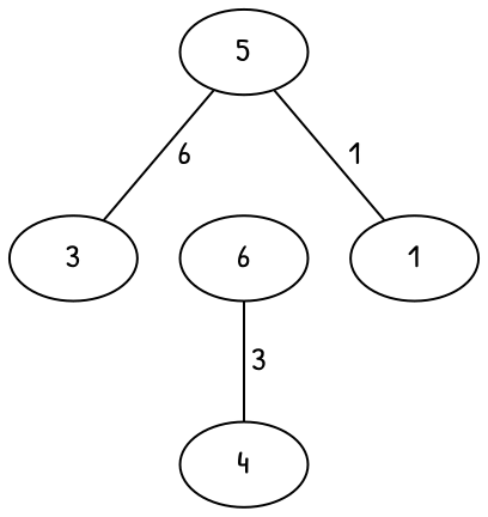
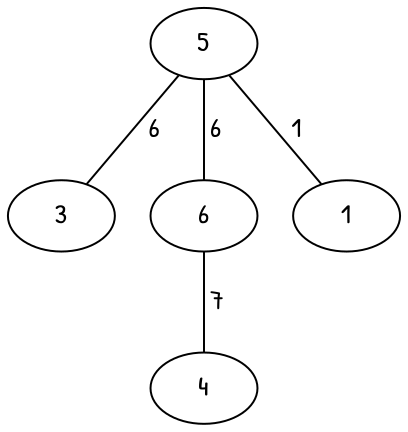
  graph {
    fontname="Patrick Hand"
    node [fontname="Patrick Hand"]
    edge [arrowhead=open arrowtail=dot fontname="Patrick Hand"]
    5
    3
    6
    1
    4
    5 -- 3 [label=" 6"]
+   5 -- 6 [label=" 6"]
    5 -- 1 [label=" 1"]
-   6 -- 4 [label=" 3"]
+   6 -- 4 [label=" 7"]
  }
